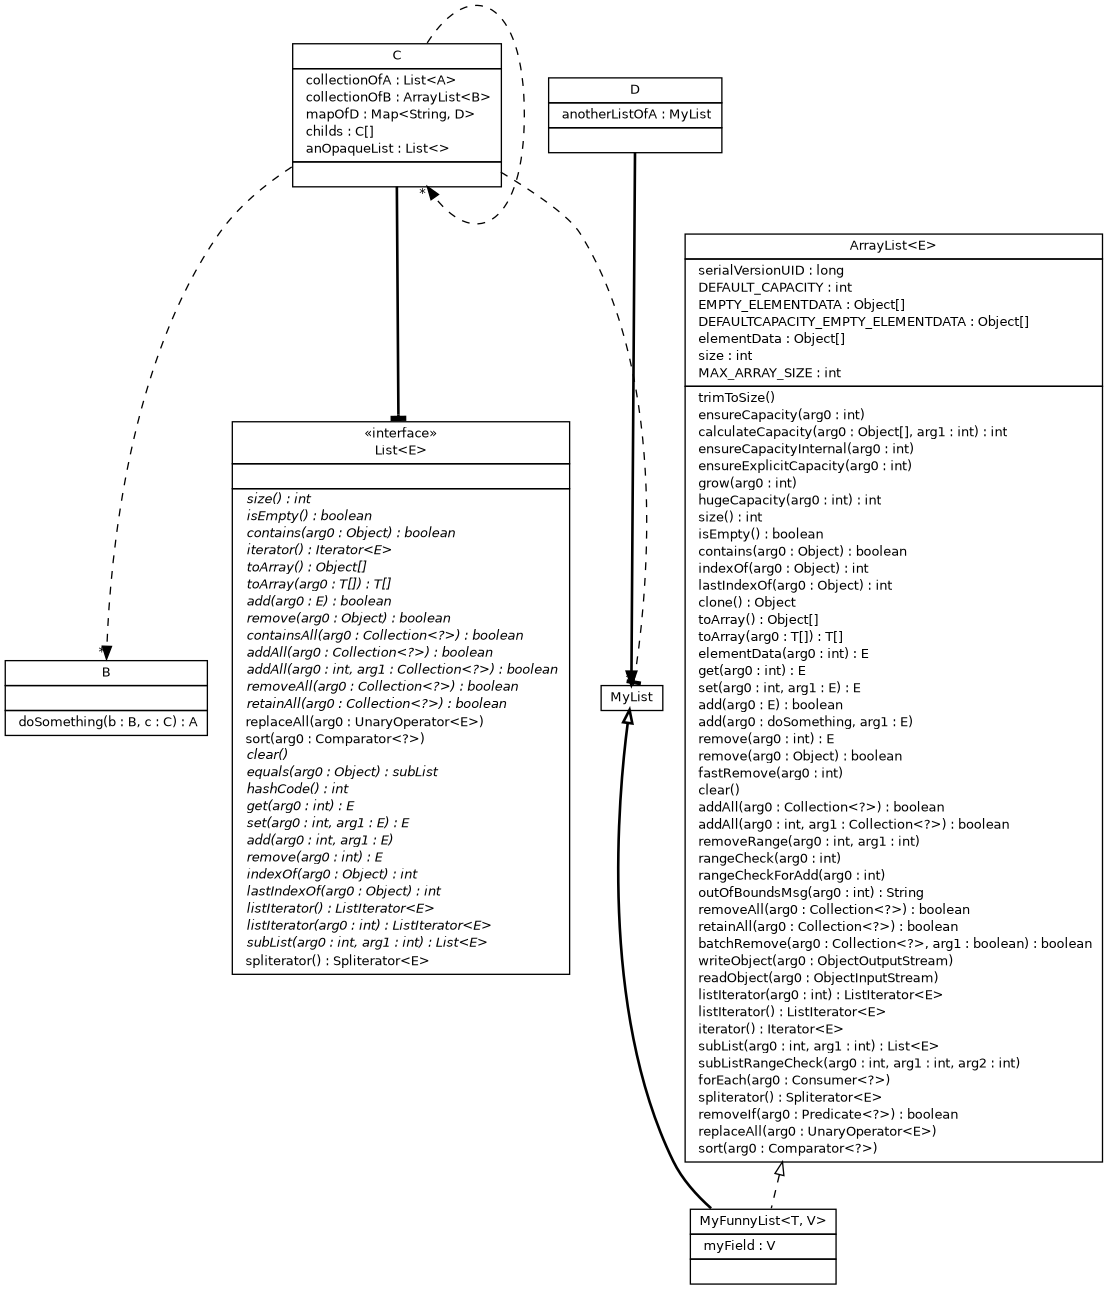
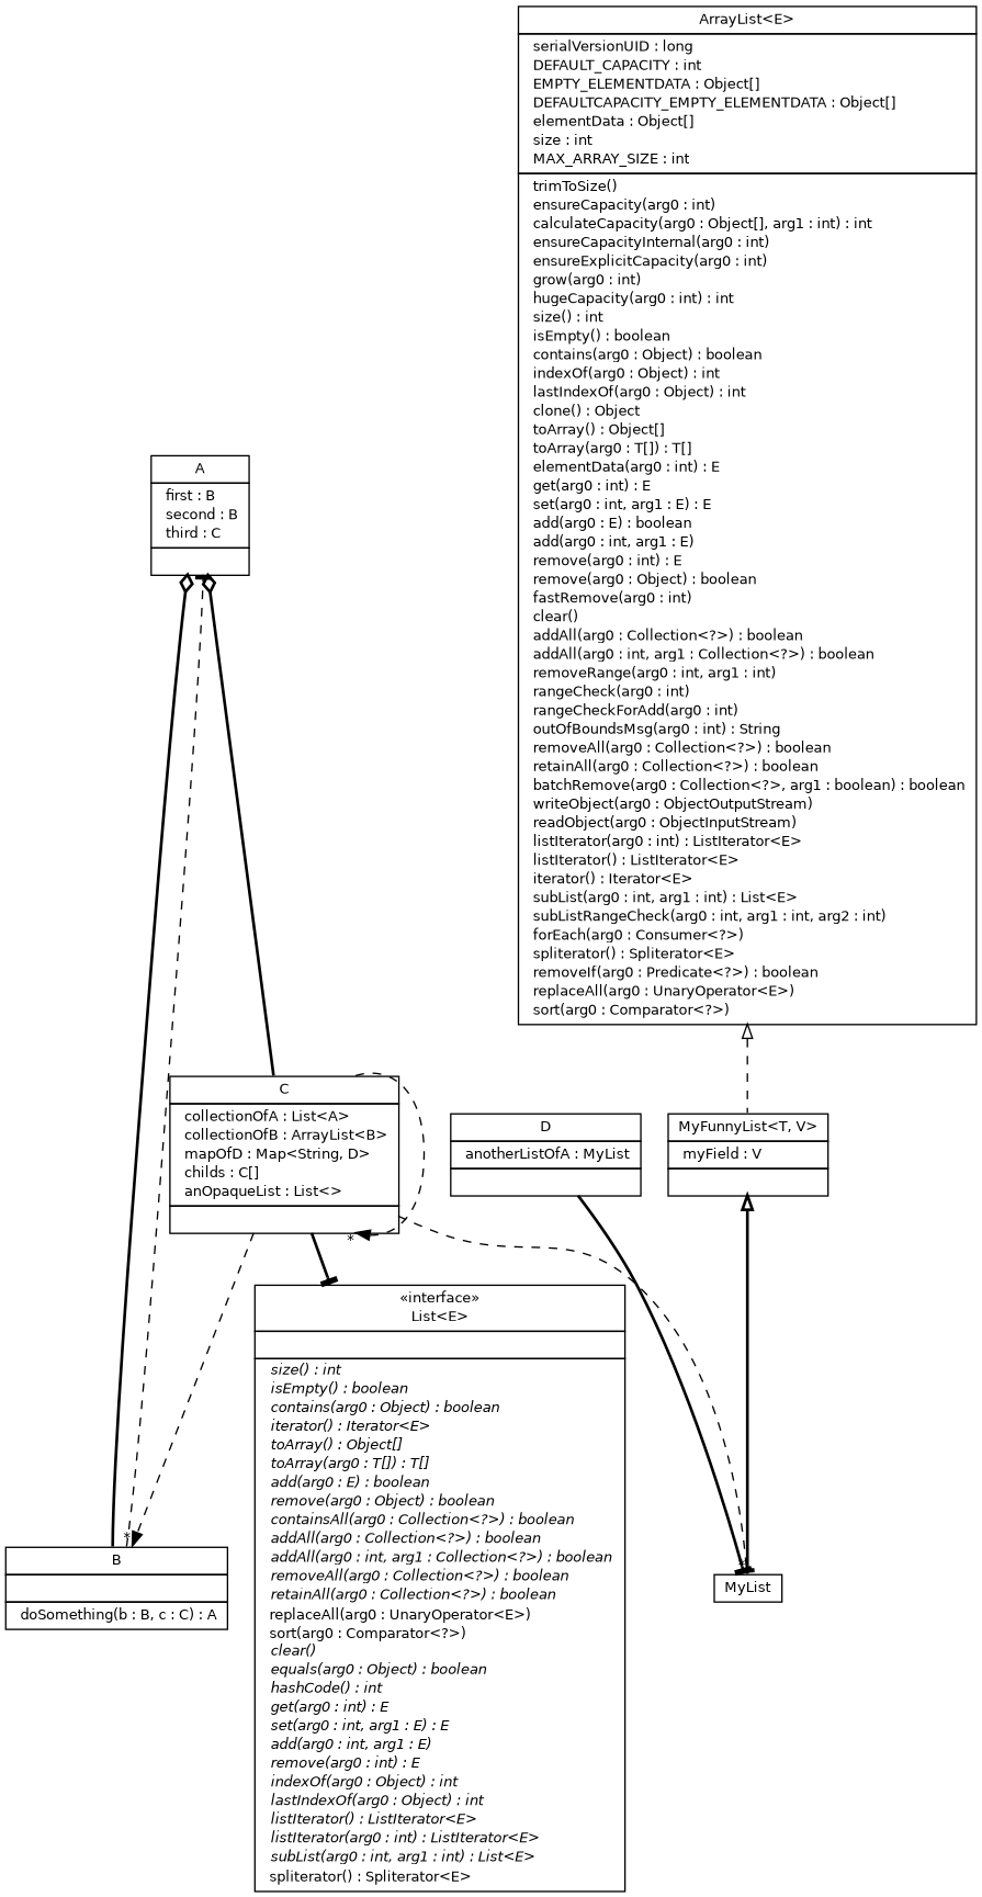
  digraph {
    nodesep=0.25
    ranksep=0.5
    node [fontcolor=black fontname=Helvetica fontsize=10 margin=0 shape=plaintext]
    edge [arrowhead=tee color=black fontname=Helvetica fontsize=10 labelfontname=Helvetica labelfontsize=10 style=bold weight=1]
+   n1 [height=0 label=<<table title="A" border="0" cellborder="1" cellspacing="0" cellpadding="2"><tr><td><table border="0" cellspacing="0" cellpadding="1"><tr><td align="center" balign="center"> A </td></tr></table></td></tr><tr><td><table border="0" cellspacing="0" cellpadding="1"><tr><td align="left" balign="left">  first : B </td></tr><tr><td align="left" balign="left">  second : B </td></tr><tr><td align="left" balign="left">  third : C </td></tr></table></td></tr><tr><td><table border="0" cellspacing="0" cellpadding="1"><tr><td align="left" balign="left">  </td></tr></table></td></tr></table>> width=0]
    n2 [height=0 label=<<table title="B" border="0" cellborder="1" cellspacing="0" cellpadding="2"><tr><td><table border="0" cellspacing="0" cellpadding="1"><tr><td align="center" balign="center"> B </td></tr></table></td></tr><tr><td><table border="0" cellspacing="0" cellpadding="1"><tr><td align="left" balign="left">  </td></tr></table></td></tr><tr><td><table border="0" cellspacing="0" cellpadding="1"><tr><td align="left" balign="left">  doSomething(b : B, c : C) : A </td></tr></table></td></tr></table>> width=0]
    n3 [height=0 label=<<table title="C" border="0" cellborder="1" cellspacing="0" cellpadding="2"><tr><td><table border="0" cellspacing="0" cellpadding="1"><tr><td align="center" balign="center"> C </td></tr></table></td></tr><tr><td><table border="0" cellspacing="0" cellpadding="1"><tr><td align="left" balign="left">  collectionOfA : List&lt;A&gt; </td></tr><tr><td align="left" balign="left">  collectionOfB : ArrayList&lt;B&gt; </td></tr><tr><td align="left" balign="left">  mapOfD : Map&lt;String, D&gt; </td></tr><tr><td align="left" balign="left">  childs : C[] </td></tr><tr><td align="left" balign="left">  anOpaqueList : List&lt;&gt; </td></tr></table></td></tr><tr><td><table border="0" cellspacing="0" cellpadding="1"><tr><td align="left" balign="left">  </td></tr></table></td></tr></table>> width=0]
-   n4 [height=0 label=<<table title="java.util.List" border="0" cellborder="1" cellspacing="0" cellpadding="2" href="http://docs.oracle.com/javase/7/docs/api/java/util/List.html" target="_parent"><tr><td><table border="0" cellspacing="0" cellpadding="1"><tr><td align="center" balign="center"> &#171;interface&#187; </td></tr><tr><td align="center" balign="center"> List&lt;E&gt; </td></tr></table></td></tr><tr><td><table border="0" cellspacing="0" cellpadding="1"><tr><td align="left" balign="left">  </td></tr></table></td></tr><tr><td><table border="0" cellspacing="0" cellpadding="1"><tr><td align="left" balign="left"> <i> size() : int</i> </td></tr><tr><td align="left" balign="left"> <i> isEmpty() : boolean</i> </td></tr><tr><td align="left" balign="left"> <i> contains(arg0 : Object) : boolean</i> </td></tr><tr><td align="left" balign="left"> <i> iterator() : Iterator&lt;E&gt;</i> </td></tr><tr><td align="left" balign="left"> <i> toArray() : Object[]</i> </td></tr><tr><td align="left" balign="left"> <i> toArray(arg0 : T[]) : T[]</i> </td></tr><tr><td align="left" balign="left"> <i> add(arg0 : E) : boolean</i> </td></tr><tr><td align="left" balign="left"> <i> remove(arg0 : Object) : boolean</i> </td></tr><tr><td align="left" balign="left"> <i> containsAll(arg0 : Collection&lt;?&gt;) : boolean</i> </td></tr><tr><td align="left" balign="left"> <i> addAll(arg0 : Collection&lt;?&gt;) : boolean</i> </td></tr><tr><td align="left" balign="left"> <i> addAll(arg0 : int, arg1 : Collection&lt;?&gt;) : boolean</i> </td></tr><tr><td align="left" balign="left"> <i> removeAll(arg0 : Collection&lt;?&gt;) : boolean</i> </td></tr><tr><td align="left" balign="left"> <i> retainAll(arg0 : Collection&lt;?&gt;) : boolean</i> </td></tr><tr><td align="left" balign="left">  replaceAll(arg0 : UnaryOperator&lt;E&gt;) </td></tr><tr><td align="left" balign="left">  sort(arg0 : Comparator&lt;?&gt;) </td></tr><tr><td align="left" balign="left"> <i> clear()</i> </td></tr><tr><td align="left" balign="left"> <i> equals(arg0 : Object) : subList</i> </td></tr><tr><td align="left" balign="left"> <i> hashCode() : int</i> </td></tr><tr><td align="left" balign="left"> <i> get(arg0 : int) : E</i> </td></tr><tr><td align="left" balign="left"> <i> set(arg0 : int, arg1 : E) : E</i> </td></tr><tr><td align="left" balign="left"> <i> add(arg0 : int, arg1 : E)</i> </td></tr><tr><td align="left" balign="left"> <i> remove(arg0 : int) : E</i> </td></tr><tr><td align="left" balign="left"> <i> indexOf(arg0 : Object) : int</i> </td></tr><tr><td align="left" balign="left"> <i> lastIndexOf(arg0 : Object) : int</i> </td></tr><tr><td align="left" balign="left"> <i> listIterator() : ListIterator&lt;E&gt;</i> </td></tr><tr><td align="left" balign="left"> <i> listIterator(arg0 : int) : ListIterator&lt;E&gt;</i> </td></tr><tr><td align="left" balign="left"> <i> subList(arg0 : int, arg1 : int) : List&lt;E&gt;</i> </td></tr><tr><td align="left" balign="left">  spliterator() : Spliterator&lt;E&gt; </td></tr></table></td></tr></table>> width=0]
+   n4 [height=0 label=<<table title="java.util.List" border="0" cellborder="1" cellspacing="0" cellpadding="2" href="http://docs.oracle.com/javase/7/docs/api/java/util/List.html" target="_parent"><tr><td><table border="0" cellspacing="0" cellpadding="1"><tr><td align="center" balign="center"> &#171;interface&#187; </td></tr><tr><td align="center" balign="center"> List&lt;E&gt; </td></tr></table></td></tr><tr><td><table border="0" cellspacing="0" cellpadding="1"><tr><td align="left" balign="left">  </td></tr></table></td></tr><tr><td><table border="0" cellspacing="0" cellpadding="1"><tr><td align="left" balign="left"> <i> size() : int</i> </td></tr><tr><td align="left" balign="left"> <i> isEmpty() : boolean</i> </td></tr><tr><td align="left" balign="left"> <i> contains(arg0 : Object) : boolean</i> </td></tr><tr><td align="left" balign="left"> <i> iterator() : Iterator&lt;E&gt;</i> </td></tr><tr><td align="left" balign="left"> <i> toArray() : Object[]</i> </td></tr><tr><td align="left" balign="left"> <i> toArray(arg0 : T[]) : T[]</i> </td></tr><tr><td align="left" balign="left"> <i> add(arg0 : E) : boolean</i> </td></tr><tr><td align="left" balign="left"> <i> remove(arg0 : Object) : boolean</i> </td></tr><tr><td align="left" balign="left"> <i> containsAll(arg0 : Collection&lt;?&gt;) : boolean</i> </td></tr><tr><td align="left" balign="left"> <i> addAll(arg0 : Collection&lt;?&gt;) : boolean</i> </td></tr><tr><td align="left" balign="left"> <i> addAll(arg0 : int, arg1 : Collection&lt;?&gt;) : boolean</i> </td></tr><tr><td align="left" balign="left"> <i> removeAll(arg0 : Collection&lt;?&gt;) : boolean</i> </td></tr><tr><td align="left" balign="left"> <i> retainAll(arg0 : Collection&lt;?&gt;) : boolean</i> </td></tr><tr><td align="left" balign="left">  replaceAll(arg0 : UnaryOperator&lt;E&gt;) </td></tr><tr><td align="left" balign="left">  sort(arg0 : Comparator&lt;?&gt;) </td></tr><tr><td align="left" balign="left"> <i> clear()</i> </td></tr><tr><td align="left" balign="left"> <i> equals(arg0 : Object) : boolean</i> </td></tr><tr><td align="left" balign="left"> <i> hashCode() : int</i> </td></tr><tr><td align="left" balign="left"> <i> get(arg0 : int) : E</i> </td></tr><tr><td align="left" balign="left"> <i> set(arg0 : int, arg1 : E) : E</i> </td></tr><tr><td align="left" balign="left"> <i> add(arg0 : int, arg1 : E)</i> </td></tr><tr><td align="left" balign="left"> <i> remove(arg0 : int) : E</i> </td></tr><tr><td align="left" balign="left"> <i> indexOf(arg0 : Object) : int</i> </td></tr><tr><td align="left" balign="left"> <i> lastIndexOf(arg0 : Object) : int</i> </td></tr><tr><td align="left" balign="left"> <i> listIterator() : ListIterator&lt;E&gt;</i> </td></tr><tr><td align="left" balign="left"> <i> listIterator(arg0 : int) : ListIterator&lt;E&gt;</i> </td></tr><tr><td align="left" balign="left"> <i> subList(arg0 : int, arg1 : int) : List&lt;E&gt;</i> </td></tr><tr><td align="left" balign="left">  spliterator() : Spliterator&lt;E&gt; </td></tr></table></td></tr></table>> width=0]
    n5 [height=0 label=<<table title="MyList" border="0" cellborder="1" cellspacing="0" cellpadding="2"><tr><td><table border="0" cellspacing="0" cellpadding="1"><tr><td align="center" balign="center"> MyList </td></tr></table></td></tr></table>> width=0]
    n6 [height=0 label=<<table title="D" border="0" cellborder="1" cellspacing="0" cellpadding="2"><tr><td><table border="0" cellspacing="0" cellpadding="1"><tr><td align="center" balign="center"> D </td></tr></table></td></tr><tr><td><table border="0" cellspacing="0" cellpadding="1"><tr><td align="left" balign="left">  anotherListOfA : MyList </td></tr></table></td></tr><tr><td><table border="0" cellspacing="0" cellpadding="1"><tr><td align="left" balign="left">  </td></tr></table></td></tr></table>> width=0]
    n7 [height=0 label=<<table title="MyFunnyList" border="0" cellborder="1" cellspacing="0" cellpadding="2"><tr><td><table border="0" cellspacing="0" cellpadding="1"><tr><td align="center" balign="center"> MyFunnyList&lt;T, V&gt; </td></tr></table></td></tr><tr><td><table border="0" cellspacing="0" cellpadding="1"><tr><td align="left" balign="left">  myField : V </td></tr></table></td></tr><tr><td><table border="0" cellspacing="0" cellpadding="1"><tr><td align="left" balign="left">  </td></tr></table></td></tr></table>> width=0]
-   n8 [height=0 label=<<table title="java.util.ArrayList" border="0" cellborder="1" cellspacing="0" cellpadding="2" href="http://docs.oracle.com/javase/7/docs/api/java/util/ArrayList.html" target="_parent"><tr><td><table border="0" cellspacing="0" cellpadding="1"><tr><td align="center" balign="center"> ArrayList&lt;E&gt; </td></tr></table></td></tr><tr><td><table border="0" cellspacing="0" cellpadding="1"><tr><td align="left" balign="left">  serialVersionUID : long </td></tr><tr><td align="left" balign="left">  DEFAULT_CAPACITY : int </td></tr><tr><td align="left" balign="left">  EMPTY_ELEMENTDATA : Object[] </td></tr><tr><td align="left" balign="left">  DEFAULTCAPACITY_EMPTY_ELEMENTDATA : Object[] </td></tr><tr><td align="left" balign="left">  elementData : Object[] </td></tr><tr><td align="left" balign="left">  size : int </td></tr><tr><td align="left" balign="left">  MAX_ARRAY_SIZE : int </td></tr></table></td></tr><tr><td><table border="0" cellspacing="0" cellpadding="1"><tr><td align="left" balign="left">  trimToSize() </td></tr><tr><td align="left" balign="left">  ensureCapacity(arg0 : int) </td></tr><tr><td align="left" balign="left">  calculateCapacity(arg0 : Object[], arg1 : int) : int </td></tr><tr><td align="left" balign="left">  ensureCapacityInternal(arg0 : int) </td></tr><tr><td align="left" balign="left">  ensureExplicitCapacity(arg0 : int) </td></tr><tr><td align="left" balign="left">  grow(arg0 : int) </td></tr><tr><td align="left" balign="left">  hugeCapacity(arg0 : int) : int </td></tr><tr><td align="left" balign="left">  size() : int </td></tr><tr><td align="left" balign="left">  isEmpty() : boolean </td></tr><tr><td align="left" balign="left">  contains(arg0 : Object) : boolean </td></tr><tr><td align="left" balign="left">  indexOf(arg0 : Object) : int </td></tr><tr><td align="left" balign="left">  lastIndexOf(arg0 : Object) : int </td></tr><tr><td align="left" balign="left">  clone() : Object </td></tr><tr><td align="left" balign="left">  toArray() : Object[] </td></tr><tr><td align="left" balign="left">  toArray(arg0 : T[]) : T[] </td></tr><tr><td align="left" balign="left">  elementData(arg0 : int) : E </td></tr><tr><td align="left" balign="left">  get(arg0 : int) : E </td></tr><tr><td align="left" balign="left">  set(arg0 : int, arg1 : E) : E </td></tr><tr><td align="left" balign="left">  add(arg0 : E) : boolean </td></tr><tr><td align="left" balign="left">  add(arg0 : doSomething, arg1 : E) </td></tr><tr><td align="left" balign="left">  remove(arg0 : int) : E </td></tr><tr><td align="left" balign="left">  remove(arg0 : Object) : boolean </td></tr><tr><td align="left" balign="left">  fastRemove(arg0 : int) </td></tr><tr><td align="left" balign="left">  clear() </td></tr><tr><td align="left" balign="left">  addAll(arg0 : Collection&lt;?&gt;) : boolean </td></tr><tr><td align="left" balign="left">  addAll(arg0 : int, arg1 : Collection&lt;?&gt;) : boolean </td></tr><tr><td align="left" balign="left">  removeRange(arg0 : int, arg1 : int) </td></tr><tr><td align="left" balign="left">  rangeCheck(arg0 : int) </td></tr><tr><td align="left" balign="left">  rangeCheckForAdd(arg0 : int) </td></tr><tr><td align="left" balign="left">  outOfBoundsMsg(arg0 : int) : String </td></tr><tr><td align="left" balign="left">  removeAll(arg0 : Collection&lt;?&gt;) : boolean </td></tr><tr><td align="left" balign="left">  retainAll(arg0 : Collection&lt;?&gt;) : boolean </td></tr><tr><td align="left" balign="left">  batchRemove(arg0 : Collection&lt;?&gt;, arg1 : boolean) : boolean </td></tr><tr><td align="left" balign="left">  writeObject(arg0 : ObjectOutputStream) </td></tr><tr><td align="left" balign="left">  readObject(arg0 : ObjectInputStream) </td></tr><tr><td align="left" balign="left">  listIterator(arg0 : int) : ListIterator&lt;E&gt; </td></tr><tr><td align="left" balign="left">  listIterator() : ListIterator&lt;E&gt; </td></tr><tr><td align="left" balign="left">  iterator() : Iterator&lt;E&gt; </td></tr><tr><td align="left" balign="left">  subList(arg0 : int, arg1 : int) : List&lt;E&gt; </td></tr><tr><td align="left" balign="left">  subListRangeCheck(arg0 : int, arg1 : int, arg2 : int) </td></tr><tr><td align="left" balign="left">  forEach(arg0 : Consumer&lt;?&gt;) </td></tr><tr><td align="left" balign="left">  spliterator() : Spliterator&lt;E&gt; </td></tr><tr><td align="left" balign="left">  removeIf(arg0 : Predicate&lt;?&gt;) : boolean </td></tr><tr><td align="left" balign="left">  replaceAll(arg0 : UnaryOperator&lt;E&gt;) </td></tr><tr><td align="left" balign="left">  sort(arg0 : Comparator&lt;?&gt;) </td></tr></table></td></tr></table>> width=0]
+   n8 [height=0 label=<<table title="java.util.ArrayList" border="0" cellborder="1" cellspacing="0" cellpadding="2" href="http://docs.oracle.com/javase/7/docs/api/java/util/ArrayList.html" target="_parent"><tr><td><table border="0" cellspacing="0" cellpadding="1"><tr><td align="center" balign="center"> ArrayList&lt;E&gt; </td></tr></table></td></tr><tr><td><table border="0" cellspacing="0" cellpadding="1"><tr><td align="left" balign="left">  serialVersionUID : long </td></tr><tr><td align="left" balign="left">  DEFAULT_CAPACITY : int </td></tr><tr><td align="left" balign="left">  EMPTY_ELEMENTDATA : Object[] </td></tr><tr><td align="left" balign="left">  DEFAULTCAPACITY_EMPTY_ELEMENTDATA : Object[] </td></tr><tr><td align="left" balign="left">  elementData : Object[] </td></tr><tr><td align="left" balign="left">  size : int </td></tr><tr><td align="left" balign="left">  MAX_ARRAY_SIZE : int </td></tr></table></td></tr><tr><td><table border="0" cellspacing="0" cellpadding="1"><tr><td align="left" balign="left">  trimToSize() </td></tr><tr><td align="left" balign="left">  ensureCapacity(arg0 : int) </td></tr><tr><td align="left" balign="left">  calculateCapacity(arg0 : Object[], arg1 : int) : int </td></tr><tr><td align="left" balign="left">  ensureCapacityInternal(arg0 : int) </td></tr><tr><td align="left" balign="left">  ensureExplicitCapacity(arg0 : int) </td></tr><tr><td align="left" balign="left">  grow(arg0 : int) </td></tr><tr><td align="left" balign="left">  hugeCapacity(arg0 : int) : int </td></tr><tr><td align="left" balign="left">  size() : int </td></tr><tr><td align="left" balign="left">  isEmpty() : boolean </td></tr><tr><td align="left" balign="left">  contains(arg0 : Object) : boolean </td></tr><tr><td align="left" balign="left">  indexOf(arg0 : Object) : int </td></tr><tr><td align="left" balign="left">  lastIndexOf(arg0 : Object) : int </td></tr><tr><td align="left" balign="left">  clone() : Object </td></tr><tr><td align="left" balign="left">  toArray() : Object[] </td></tr><tr><td align="left" balign="left">  toArray(arg0 : T[]) : T[] </td></tr><tr><td align="left" balign="left">  elementData(arg0 : int) : E </td></tr><tr><td align="left" balign="left">  get(arg0 : int) : E </td></tr><tr><td align="left" balign="left">  set(arg0 : int, arg1 : E) : E </td></tr><tr><td align="left" balign="left">  add(arg0 : E) : boolean </td></tr><tr><td align="left" balign="left">  add(arg0 : int, arg1 : E) </td></tr><tr><td align="left" balign="left">  remove(arg0 : int) : E </td></tr><tr><td align="left" balign="left">  remove(arg0 : Object) : boolean </td></tr><tr><td align="left" balign="left">  fastRemove(arg0 : int) </td></tr><tr><td align="left" balign="left">  clear() </td></tr><tr><td align="left" balign="left">  addAll(arg0 : Collection&lt;?&gt;) : boolean </td></tr><tr><td align="left" balign="left">  addAll(arg0 : int, arg1 : Collection&lt;?&gt;) : boolean </td></tr><tr><td align="left" balign="left">  removeRange(arg0 : int, arg1 : int) </td></tr><tr><td align="left" balign="left">  rangeCheck(arg0 : int) </td></tr><tr><td align="left" balign="left">  rangeCheckForAdd(arg0 : int) </td></tr><tr><td align="left" balign="left">  outOfBoundsMsg(arg0 : int) : String </td></tr><tr><td align="left" balign="left">  removeAll(arg0 : Collection&lt;?&gt;) : boolean </td></tr><tr><td align="left" balign="left">  retainAll(arg0 : Collection&lt;?&gt;) : boolean </td></tr><tr><td align="left" balign="left">  batchRemove(arg0 : Collection&lt;?&gt;, arg1 : boolean) : boolean </td></tr><tr><td align="left" balign="left">  writeObject(arg0 : ObjectOutputStream) </td></tr><tr><td align="left" balign="left">  readObject(arg0 : ObjectInputStream) </td></tr><tr><td align="left" balign="left">  listIterator(arg0 : int) : ListIterator&lt;E&gt; </td></tr><tr><td align="left" balign="left">  listIterator() : ListIterator&lt;E&gt; </td></tr><tr><td align="left" balign="left">  iterator() : Iterator&lt;E&gt; </td></tr><tr><td align="left" balign="left">  subList(arg0 : int, arg1 : int) : List&lt;E&gt; </td></tr><tr><td align="left" balign="left">  subListRangeCheck(arg0 : int, arg1 : int, arg2 : int) </td></tr><tr><td align="left" balign="left">  forEach(arg0 : Consumer&lt;?&gt;) </td></tr><tr><td align="left" balign="left">  spliterator() : Spliterator&lt;E&gt; </td></tr><tr><td align="left" balign="left">  removeIf(arg0 : Predicate&lt;?&gt;) : boolean </td></tr><tr><td align="left" balign="left">  replaceAll(arg0 : UnaryOperator&lt;E&gt;) </td></tr><tr><td align="left" balign="left">  sort(arg0 : Comparator&lt;?&gt;) </td></tr></table></td></tr></table>> width=0]
+   n1 -> n2 [arrowhead=none arrowtail=ediamond dir=back weight=4]
+   n1 -> n3 [arrowhead=none arrowtail=ediamond dir=back weight=4]
+   n2 -> n1 [style=dashed weight=0]
    n3 -> n2 [arrowhead=normal headlabel="*" style=dashed]
    n3 -> n3 [arrowhead=normal headlabel="*" style=dashed]
    n3 -> n4
    n3 -> n5 [headlabel="*" style=dashed]
-   n6 -> n5 [arrowhead=normal]
-   n5 -> n7 [arrowtail=empty dir=back weight=10 arrowhead=""]
+   n6 -> n5
+   n7 -> n5 [arrowtail=empty dir=back weight=10 arrowhead=""]
    n8 -> n7 [arrowtail=empty dir=back style=dashed weight=10 arrowhead=""]
  }
